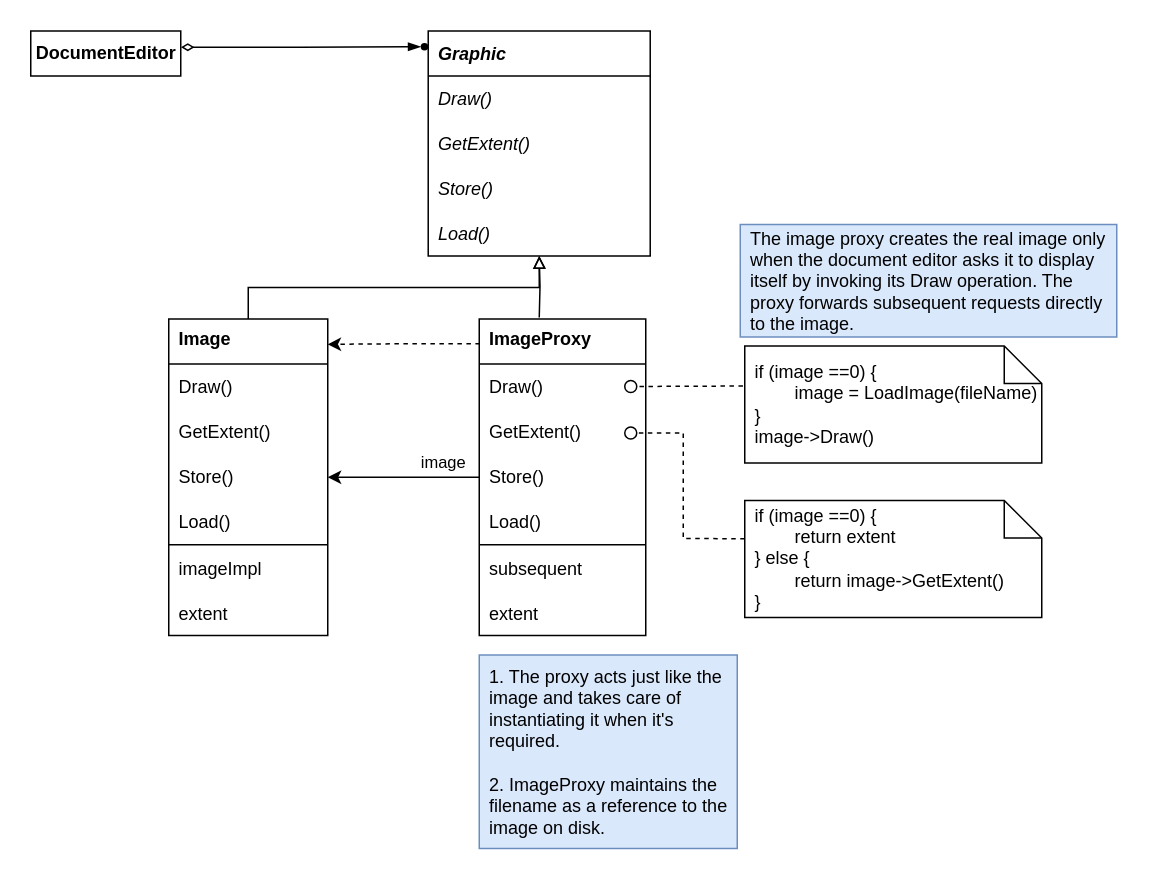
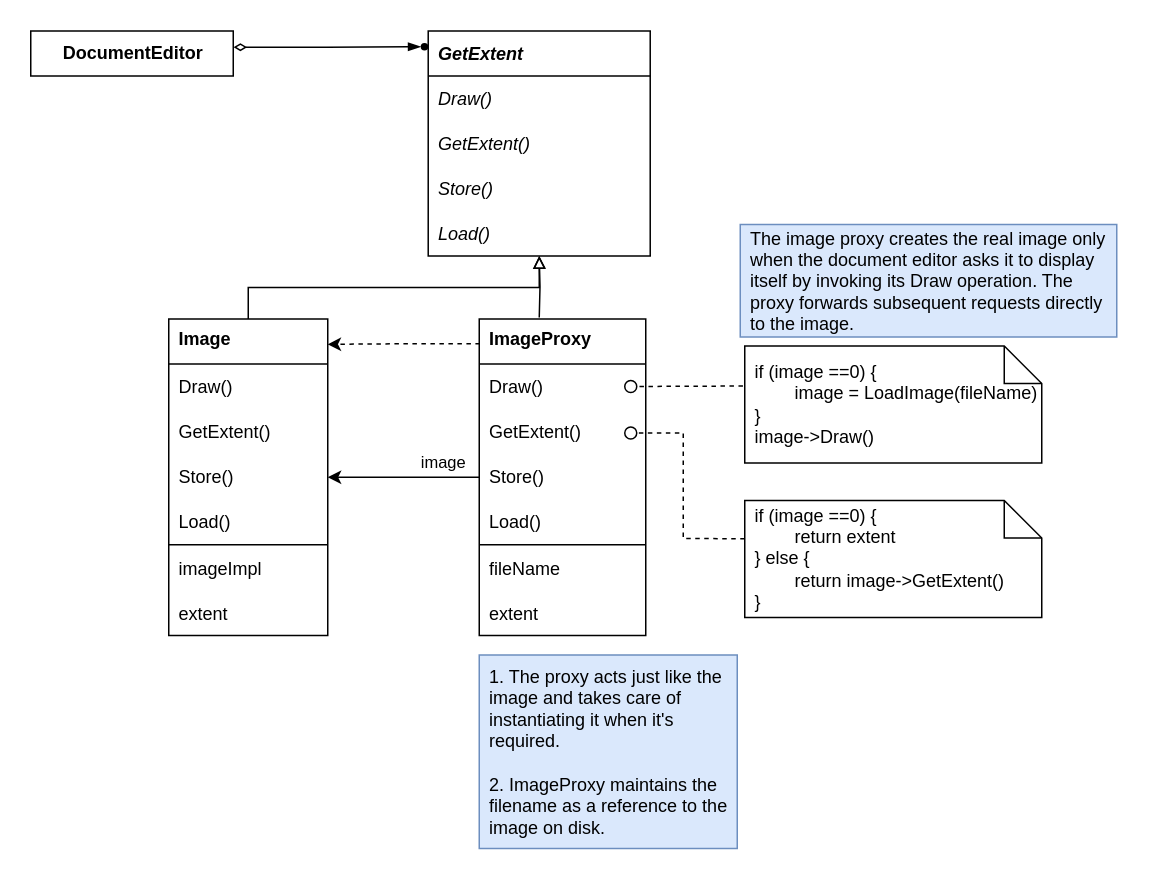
  <mxCell id="0" />
  <mxCell id="1" parent="0" />
- <mxCell id="2" value="&lt;b&gt;DocumentEditor&lt;/b&gt;" style="html=1;fontSize=12;startSize=25;arcSize=12;spacing=2;fillColor=none;" vertex="1" parent="1"><mxGeometry x="20" y="20" width="100" height="30" as="geometry" /></mxCell>
- <mxCell id="3" value="Graphic" style="swimlane;fontStyle=3;childLayout=stackLayout;horizontal=1;startSize=30;fillColor=none;horizontalStack=0;resizeParent=1;resizeParentMax=0;resizeLast=0;collapsible=0;marginBottom=0;fontSize=12;swimlaneHead=1;swimlaneBody=1;connectable=1;allowArrows=1;dropTarget=1;align=left;spacingLeft=5;" vertex="1" parent="1"><mxGeometry x="284.98" y="20" width="148" height="150" as="geometry"><mxRectangle x="245" y="370" width="90" height="26" as="alternateBounds" /></mxGeometry></mxCell>
+ <mxCell id="2" value="&lt;b&gt;DocumentEditor&lt;/b&gt;" style="html=1;fontSize=12;startSize=25;arcSize=12;spacing=2;fillColor=none;" vertex="1" parent="1"><mxGeometry x="20" y="20" width="135" height="30" as="geometry" /></mxCell>
+ <mxCell id="3" value="GetExtent" style="swimlane;fontStyle=3;childLayout=stackLayout;horizontal=1;startSize=30;fillColor=none;horizontalStack=0;resizeParent=1;resizeParentMax=0;resizeLast=0;collapsible=0;marginBottom=0;fontSize=12;swimlaneHead=1;swimlaneBody=1;connectable=1;allowArrows=1;dropTarget=1;align=left;spacingLeft=5;" vertex="1" parent="1"><mxGeometry x="284.98" y="20" width="148" height="150" as="geometry"><mxRectangle x="245" y="370" width="90" height="26" as="alternateBounds" /></mxGeometry></mxCell>
  <mxCell id="4" value="Draw()" style="text;strokeColor=none;fillColor=none;align=left;verticalAlign=middle;spacingLeft=5;spacingRight=4;overflow=hidden;rotatable=0;points=[[0,0.5],[1,0.5]];portConstraint=eastwest;fontSize=12;fontStyle=2;connectable=0;" vertex="1" parent="3"><mxGeometry y="30" width="148" height="30" as="geometry" /></mxCell>
  <mxCell id="5" value="GetExtent()" style="text;strokeColor=none;fillColor=none;align=left;verticalAlign=middle;spacingLeft=5;spacingRight=4;overflow=hidden;rotatable=0;points=[[0,0.5],[1,0.5]];portConstraint=eastwest;fontSize=12;fontStyle=2;connectable=0;" vertex="1" parent="3"><mxGeometry y="60" width="148" height="30" as="geometry" /></mxCell>
  <mxCell id="6" value="Store()" style="text;strokeColor=none;fillColor=none;align=left;verticalAlign=middle;spacingLeft=5;spacingRight=4;overflow=hidden;rotatable=0;points=[[0,0.5],[1,0.5]];portConstraint=eastwest;fontSize=12;fontStyle=2;connectable=0;" vertex="1" parent="3"><mxGeometry y="90" width="148" height="30" as="geometry" /></mxCell>
  <mxCell id="7" value="Load()" style="text;strokeColor=none;fillColor=none;align=left;verticalAlign=middle;spacingLeft=5;spacingRight=4;overflow=hidden;rotatable=0;points=[[0,0.5],[1,0.5]];portConstraint=eastwest;fontSize=12;fontStyle=2;connectable=0;" vertex="1" parent="3"><mxGeometry y="120" width="148" height="30" as="geometry" /></mxCell>
  <mxCell id="8" value="" style="ellipse;whiteSpace=wrap;html=1;aspect=fixed;fillColor=#000000;strokeColor=none;" vertex="1" parent="1"><mxGeometry x="279.98" y="28" width="5" height="5" as="geometry" /></mxCell>
  <mxCell id="9" value="" style="rounded=0;orthogonalLoop=1;jettySize=auto;html=1;fontSize=12;startSize=6;endArrow=blockThin;endFill=1;startArrow=diamondThin;startFill=0;edgeStyle=orthogonalEdgeStyle;entryX=0;entryY=0.5;entryDx=0;entryDy=0;exitX=1.002;exitY=0.36;exitDx=0;exitDy=0;exitPerimeter=0;" edge="1" parent="1" target="8" source="2"><mxGeometry relative="1" as="geometry"><mxPoint x="155" y="27" as="sourcePoint" /><mxPoint x="223.98" y="30" as="targetPoint" /><Array as="points" /></mxGeometry></mxCell>
  <mxCell id="10" value="&lt;span style=&quot;font-weight: 700;&quot;&gt;Image&lt;/span&gt;" style="swimlane;fontStyle=0;align=left;verticalAlign=top;childLayout=stackLayout;horizontal=1;startSize=30;horizontalStack=0;resizeParent=1;resizeParentMax=0;resizeLast=0;collapsible=0;marginBottom=0;html=1;spacingLeft=5;" vertex="1" parent="1"><mxGeometry x="112" y="212" width="106" height="211" as="geometry" /></mxCell>
  <mxCell id="11" value="Draw()" style="text;strokeColor=none;fillColor=none;align=left;verticalAlign=middle;spacingLeft=5;spacingRight=4;overflow=hidden;rotatable=0;points=[[0,0.5],[1,0.5]];portConstraint=eastwest;fontSize=12;fontStyle=0;connectable=0;allowArrows=0;" vertex="1" parent="10"><mxGeometry y="30" width="106" height="30" as="geometry" /></mxCell>
  <mxCell id="12" value="GetExtent()" style="text;strokeColor=none;fillColor=none;align=left;verticalAlign=middle;spacingLeft=5;spacingRight=4;overflow=hidden;rotatable=0;points=[[0,0.5],[1,0.5]];portConstraint=eastwest;fontSize=12;fontStyle=0;connectable=0;" vertex="1" parent="10"><mxGeometry y="60" width="106" height="30" as="geometry" /></mxCell>
  <mxCell id="13" value="Store()" style="text;strokeColor=none;fillColor=none;align=left;verticalAlign=middle;spacingLeft=5;spacingRight=4;overflow=hidden;rotatable=0;points=[[0,0.5],[1,0.5]];portConstraint=eastwest;fontSize=12;fontStyle=0;connectable=0;" vertex="1" parent="10"><mxGeometry y="90" width="106" height="30" as="geometry" /></mxCell>
  <mxCell id="14" value="Load()" style="text;strokeColor=none;fillColor=none;align=left;verticalAlign=middle;spacingLeft=5;spacingRight=4;overflow=hidden;rotatable=0;points=[[0,0.5],[1,0.5]];portConstraint=eastwest;fontSize=12;fontStyle=0;connectable=0;" vertex="1" parent="10"><mxGeometry y="120" width="106" height="30" as="geometry" /></mxCell>
  <mxCell id="15" value="" style="line;strokeWidth=1;fillColor=none;align=left;verticalAlign=middle;spacingTop=-1;spacingLeft=3;spacingRight=3;rotatable=0;labelPosition=right;points=[];portConstraint=eastwest;" vertex="1" parent="10"><mxGeometry y="150" width="106" height="1" as="geometry" /></mxCell>
  <mxCell id="16" value="imageImpl" style="text;strokeColor=none;fillColor=none;align=left;verticalAlign=middle;spacingLeft=5;spacingRight=4;overflow=hidden;rotatable=0;points=[[0,0.5],[1,0.5]];portConstraint=eastwest;fontSize=12;fontStyle=0;connectable=1;allowArrows=0;" vertex="1" parent="10"><mxGeometry y="151" width="106" height="30" as="geometry" /></mxCell>
  <mxCell id="17" value="extent" style="text;strokeColor=none;fillColor=none;align=left;verticalAlign=middle;spacingLeft=5;spacingRight=4;overflow=hidden;rotatable=0;points=[[0,0.5],[1,0.5]];portConstraint=eastwest;fontSize=12;fontStyle=0;connectable=1;allowArrows=0;" vertex="1" parent="10"><mxGeometry y="181" width="106" height="30" as="geometry" /></mxCell>
  <mxCell id="18" value="" style="edgeStyle=orthogonalEdgeStyle;rounded=0;orthogonalLoop=1;jettySize=auto;html=1;entryX=1;entryY=0.5;entryDx=0;entryDy=0;" edge="1" parent="1" source="20" target="10"><mxGeometry relative="1" as="geometry"><mxPoint x="244" y="318" as="targetPoint" /></mxGeometry></mxCell>
  <mxCell id="19" value="image" style="edgeLabel;html=1;align=center;verticalAlign=middle;resizable=0;points=[];" vertex="1" connectable="0" parent="18"><mxGeometry x="-0.591" relative="1" as="geometry"><mxPoint x="-4" y="-10" as="offset" /></mxGeometry></mxCell>
  <mxCell id="20" value="&lt;span style=&quot;font-weight: 700;&quot;&gt;ImageProxy&lt;/span&gt;" style="swimlane;fontStyle=0;align=left;verticalAlign=top;childLayout=stackLayout;horizontal=1;startSize=30;horizontalStack=0;resizeParent=1;resizeParentMax=0;resizeLast=0;collapsible=0;marginBottom=0;html=1;spacingLeft=5;" vertex="1" parent="1"><mxGeometry x="319" y="212" width="111" height="211" as="geometry" /></mxCell>
  <mxCell id="21" value="Draw()" style="text;strokeColor=none;fillColor=none;align=left;verticalAlign=middle;spacingLeft=5;spacingRight=4;overflow=hidden;rotatable=0;points=[[0,0.5],[1,0.5]];portConstraint=eastwest;fontSize=12;fontStyle=0;connectable=0;allowArrows=0;" vertex="1" parent="20"><mxGeometry y="30" width="111" height="30" as="geometry" /></mxCell>
  <mxCell id="22" value="GetExtent()" style="text;strokeColor=none;fillColor=none;align=left;verticalAlign=middle;spacingLeft=5;spacingRight=4;overflow=hidden;rotatable=0;points=[[0,0.5],[1,0.5]];portConstraint=eastwest;fontSize=12;fontStyle=0;connectable=0;" vertex="1" parent="20"><mxGeometry y="60" width="111" height="30" as="geometry" /></mxCell>
  <mxCell id="23" value="Store()" style="text;strokeColor=none;fillColor=none;align=left;verticalAlign=middle;spacingLeft=5;spacingRight=4;overflow=hidden;rotatable=0;points=[[0,0.5],[1,0.5]];portConstraint=eastwest;fontSize=12;fontStyle=0;connectable=0;" vertex="1" parent="20"><mxGeometry y="90" width="111" height="30" as="geometry" /></mxCell>
  <mxCell id="24" value="Load()" style="text;strokeColor=none;fillColor=none;align=left;verticalAlign=middle;spacingLeft=5;spacingRight=4;overflow=hidden;rotatable=0;points=[[0,0.5],[1,0.5]];portConstraint=eastwest;fontSize=12;fontStyle=0;connectable=0;" vertex="1" parent="20"><mxGeometry y="120" width="111" height="30" as="geometry" /></mxCell>
  <mxCell id="25" value="" style="line;strokeWidth=1;fillColor=none;align=left;verticalAlign=middle;spacingTop=-1;spacingLeft=3;spacingRight=3;rotatable=0;labelPosition=right;points=[];portConstraint=eastwest;" vertex="1" parent="20"><mxGeometry y="150" width="111" height="1" as="geometry" /></mxCell>
- <mxCell id="26" value="subsequent" style="text;strokeColor=none;fillColor=none;align=left;verticalAlign=middle;spacingLeft=5;spacingRight=4;overflow=hidden;rotatable=0;points=[[0,0.5],[1,0.5]];portConstraint=eastwest;fontSize=12;fontStyle=0;connectable=1;allowArrows=0;" vertex="1" parent="20"><mxGeometry y="151" width="111" height="30" as="geometry" /></mxCell>
+ <mxCell id="26" value="fileName" style="text;strokeColor=none;fillColor=none;align=left;verticalAlign=middle;spacingLeft=5;spacingRight=4;overflow=hidden;rotatable=0;points=[[0,0.5],[1,0.5]];portConstraint=eastwest;fontSize=12;fontStyle=0;connectable=1;allowArrows=0;" vertex="1" parent="20"><mxGeometry y="151" width="111" height="30" as="geometry" /></mxCell>
  <mxCell id="27" value="extent" style="text;strokeColor=none;fillColor=none;align=left;verticalAlign=middle;spacingLeft=5;spacingRight=4;overflow=hidden;rotatable=0;points=[[0,0.5],[1,0.5]];portConstraint=eastwest;fontSize=12;fontStyle=0;connectable=1;allowArrows=0;" vertex="1" parent="20"><mxGeometry y="181" width="111" height="30" as="geometry" /></mxCell>
  <mxCell id="28" value="" style="edgeStyle=orthogonalEdgeStyle;rounded=0;orthogonalLoop=1;jettySize=auto;html=1;entryX=0.999;entryY=0.08;entryDx=0;entryDy=0;exitX=0.004;exitY=0.078;exitDx=0;exitDy=0;exitPerimeter=0;entryPerimeter=0;dashed=1;" edge="1" parent="1" source="20" target="10"><mxGeometry relative="1" as="geometry"><mxPoint x="329" y="327.5" as="sourcePoint" /><mxPoint x="228" y="327.5" as="targetPoint" /></mxGeometry></mxCell>
  <mxCell id="29" value="" style="html=1;verticalAlign=bottom;labelBackgroundColor=none;endArrow=oval;endFill=0;endSize=8;rounded=0;fontSize=12;exitX=-0.006;exitY=0.342;exitDx=0;exitDy=0;exitPerimeter=0;anchorPointDirection=0;dashed=1;" edge="1" parent="1" source="30"><mxGeometry width="160" relative="1" as="geometry"><mxPoint x="850" y="293" as="sourcePoint" /><mxPoint x="420" y="257" as="targetPoint" /></mxGeometry></mxCell>
  <mxCell id="30" value="if (image ==0) {&lt;br&gt;&lt;span style=&quot;white-space: pre;&quot;&gt;&#09;&lt;/span&gt;image = LoadImage(fileName)&lt;br&gt;}&lt;br&gt;image-&amp;gt;Draw()" style="shape=note2;boundedLbl=1;whiteSpace=wrap;html=1;size=25;verticalAlign=middle;align=left;spacingLeft=5;fontSize=12;startSize=30;fillColor=none;" vertex="1" parent="1"><mxGeometry x="496" y="230" width="198" height="78" as="geometry" /></mxCell>
  <mxCell id="31" value="if (image ==0) {&lt;br&gt;&lt;span style=&quot;white-space: pre;&quot;&gt;&#09;&lt;/span&gt;return extent&lt;br&gt;} else {&lt;br&gt;&lt;span style=&quot;white-space: pre;&quot;&gt;&#09;&lt;/span&gt;return image-&amp;gt;GetExtent()&lt;br&gt;}" style="shape=note2;boundedLbl=1;whiteSpace=wrap;html=1;size=25;verticalAlign=middle;align=left;spacingLeft=5;fontSize=12;startSize=30;fillColor=none;" vertex="1" parent="1"><mxGeometry x="496" y="333" width="198" height="78" as="geometry" /></mxCell>
  <mxCell id="32" value="" style="html=1;verticalAlign=bottom;labelBackgroundColor=none;endArrow=oval;endFill=0;endSize=8;rounded=0;fontSize=12;exitX=0;exitY=0.326;exitDx=0;exitDy=0;exitPerimeter=0;anchorPointDirection=0;dashed=1;edgeStyle=orthogonalEdgeStyle;" edge="1" parent="1" source="31"><mxGeometry width="160" relative="1" as="geometry"><mxPoint x="504.812" y="266.676" as="sourcePoint" /><mxPoint x="420" y="288" as="targetPoint" /><Array as="points"><mxPoint x="455" y="358" /><mxPoint x="455" y="288" /></Array></mxGeometry></mxCell>
  <mxCell id="33" value="" style="edgeStyle=orthogonalEdgeStyle;rounded=0;orthogonalLoop=1;jettySize=auto;html=1;fontSize=12;startSize=30;endArrow=block;endFill=0;exitX=0.5;exitY=0;exitDx=0;exitDy=0;entryX=0.5;entryY=1;entryDx=0;entryDy=0;" edge="1" parent="1" source="10" target="3"><mxGeometry relative="1" as="geometry"><mxPoint x="581" y="-169" as="sourcePoint" /><mxPoint x="379" y="-342" as="targetPoint" /></mxGeometry></mxCell>
  <mxCell id="34" value="" style="edgeStyle=orthogonalEdgeStyle;rounded=0;orthogonalLoop=1;jettySize=auto;html=1;fontSize=12;startSize=30;endArrow=block;endFill=0;entryX=0.5;entryY=1;entryDx=0;entryDy=0;" edge="1" parent="1" target="3"><mxGeometry relative="1" as="geometry"><mxPoint x="359" y="211" as="sourcePoint" /><mxPoint x="368.98" y="180" as="targetPoint" /></mxGeometry></mxCell>
  <mxCell id="35" value="&lt;div&gt;The image proxy creates the real image only when the document editor asks it to display itself by invoking its Draw operation. The proxy forwards subsequent requests directly to the image.&lt;/div&gt;" style="text;html=1;strokeColor=#6c8ebf;fillColor=#dae8fc;align=left;verticalAlign=middle;whiteSpace=wrap;rounded=0;spacingTop=5;spacingRight=5;spacingBottom=5;spacingLeft=5;" vertex="1" parent="1"><mxGeometry x="493" y="149" width="251" height="75" as="geometry" /></mxCell>
  <mxCell id="36" value="&lt;div&gt;1. The proxy acts just like the image and takes care of instantiating it when it's required.&lt;/div&gt;&lt;div&gt;&lt;br&gt;&lt;/div&gt;&lt;div&gt;2. ImageProxy maintains the filename as a reference to the image on disk.&lt;/div&gt;" style="text;html=1;strokeColor=#6c8ebf;fillColor=#dae8fc;align=left;verticalAlign=middle;whiteSpace=wrap;rounded=0;spacingTop=5;spacingRight=5;spacingBottom=5;spacingLeft=5;" vertex="1" parent="1"><mxGeometry x="319" y="436" width="172" height="129" as="geometry" /></mxCell>
